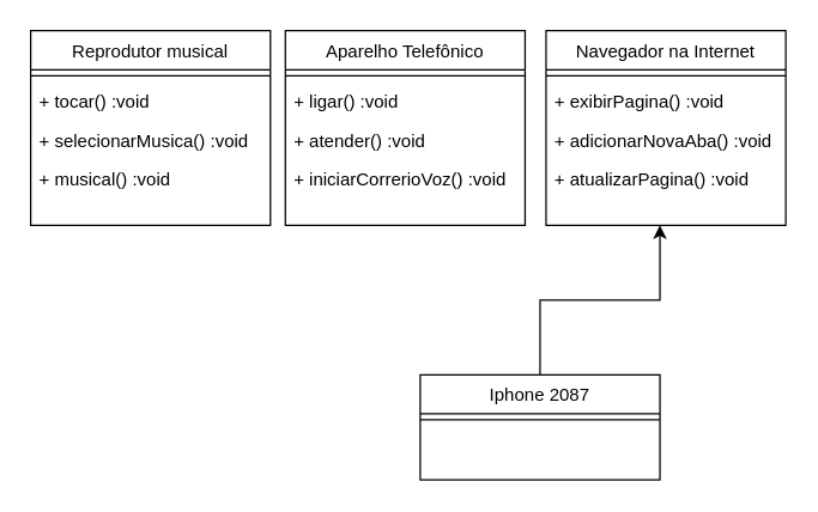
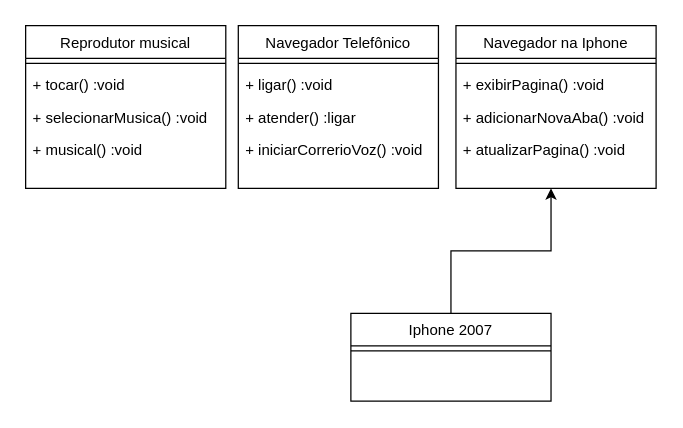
  <mxCell id="0" />
  <mxCell id="1" parent="0" />
  <mxCell id="2" style="edgeStyle=orthogonalEdgeStyle;rounded=0;orthogonalLoop=1;jettySize=auto;html=1;" edge="1" parent="1" source="3"><mxGeometry relative="1" as="geometry"><mxPoint x="440" y="150" as="targetPoint" /><Array as="points"><mxPoint x="360" y="200" /><mxPoint x="440" y="200" /></Array></mxGeometry></mxCell>
- <mxCell id="3" value="Iphone 2087" style="swimlane;fontStyle=0;align=center;verticalAlign=top;childLayout=stackLayout;horizontal=1;startSize=26;horizontalStack=0;resizeParent=1;resizeLast=0;collapsible=1;marginBottom=0;rounded=0;shadow=0;strokeWidth=1;" vertex="1" parent="1"><mxGeometry x="280" y="250" width="160" height="70" as="geometry"><mxRectangle x="340" y="380" width="170" height="26" as="alternateBounds" /></mxGeometry></mxCell>
+ <mxCell id="3" value="Iphone 2007" style="swimlane;fontStyle=0;align=center;verticalAlign=top;childLayout=stackLayout;horizontal=1;startSize=26;horizontalStack=0;resizeParent=1;resizeLast=0;collapsible=1;marginBottom=0;rounded=0;shadow=0;strokeWidth=1;" vertex="1" parent="1"><mxGeometry x="280" y="250" width="160" height="70" as="geometry"><mxRectangle x="340" y="380" width="170" height="26" as="alternateBounds" /></mxGeometry></mxCell>
  <mxCell id="4" value="" style="line;html=1;strokeWidth=1;align=left;verticalAlign=middle;spacingTop=-1;spacingLeft=3;spacingRight=3;rotatable=0;labelPosition=right;points=[];portConstraint=eastwest;" vertex="1" parent="3"><mxGeometry y="26" width="160" height="8" as="geometry" /></mxCell>
  <mxCell id="5" value="Reprodutor musical" style="swimlane;fontStyle=0;align=center;verticalAlign=top;childLayout=stackLayout;horizontal=1;startSize=26;horizontalStack=0;resizeParent=1;resizeLast=0;collapsible=1;marginBottom=0;rounded=0;shadow=0;strokeWidth=1;" vertex="1" parent="1"><mxGeometry x="20" y="20" width="160" height="130" as="geometry"><mxRectangle x="70" y="120" width="170" height="26" as="alternateBounds" /></mxGeometry></mxCell>
  <mxCell id="6" value="" style="line;html=1;strokeWidth=1;align=left;verticalAlign=middle;spacingTop=-1;spacingLeft=3;spacingRight=3;rotatable=0;labelPosition=right;points=[];portConstraint=eastwest;" vertex="1" parent="5"><mxGeometry y="26" width="160" height="8" as="geometry" /></mxCell>
  <mxCell id="7" value="+ tocar() :void" style="text;align=left;verticalAlign=top;spacingLeft=4;spacingRight=4;overflow=hidden;rotatable=0;points=[[0,0.5],[1,0.5]];portConstraint=eastwest;" vertex="1" parent="5"><mxGeometry y="34" width="160" height="26" as="geometry" /></mxCell>
  <mxCell id="8" value="+ selecionarMusica() :void" style="text;align=left;verticalAlign=top;spacingLeft=4;spacingRight=4;overflow=hidden;rotatable=0;points=[[0,0.5],[1,0.5]];portConstraint=eastwest;" vertex="1" parent="5"><mxGeometry y="60" width="160" height="26" as="geometry" /></mxCell>
  <mxCell id="9" value="+ musical() :void" style="text;align=left;verticalAlign=top;spacingLeft=4;spacingRight=4;overflow=hidden;rotatable=0;points=[[0,0.5],[1,0.5]];portConstraint=eastwest;" vertex="1" parent="5"><mxGeometry y="86" width="160" height="26" as="geometry" /></mxCell>
- <mxCell id="10" value="Aparelho Telefônico" style="swimlane;fontStyle=0;align=center;verticalAlign=top;childLayout=stackLayout;horizontal=1;startSize=26;horizontalStack=0;resizeParent=1;resizeLast=0;collapsible=1;marginBottom=0;rounded=0;shadow=0;strokeWidth=1;" vertex="1" parent="1"><mxGeometry x="190" y="20" width="160" height="130" as="geometry"><mxRectangle x="70" y="120" width="170" height="26" as="alternateBounds" /></mxGeometry></mxCell>
+ <mxCell id="10" value="Navegador Telefônico" style="swimlane;fontStyle=0;align=center;verticalAlign=top;childLayout=stackLayout;horizontal=1;startSize=26;horizontalStack=0;resizeParent=1;resizeLast=0;collapsible=1;marginBottom=0;rounded=0;shadow=0;strokeWidth=1;" vertex="1" parent="1"><mxGeometry x="190" y="20" width="160" height="130" as="geometry"><mxRectangle x="70" y="120" width="170" height="26" as="alternateBounds" /></mxGeometry></mxCell>
  <mxCell id="11" value="" style="line;html=1;strokeWidth=1;align=left;verticalAlign=middle;spacingTop=-1;spacingLeft=3;spacingRight=3;rotatable=0;labelPosition=right;points=[];portConstraint=eastwest;" vertex="1" parent="10"><mxGeometry y="26" width="160" height="8" as="geometry" /></mxCell>
  <mxCell id="12" value="+ ligar() :void" style="text;align=left;verticalAlign=top;spacingLeft=4;spacingRight=4;overflow=hidden;rotatable=0;points=[[0,0.5],[1,0.5]];portConstraint=eastwest;" vertex="1" parent="10"><mxGeometry y="34" width="160" height="26" as="geometry" /></mxCell>
- <mxCell id="13" value="+ atender() :void" style="text;align=left;verticalAlign=top;spacingLeft=4;spacingRight=4;overflow=hidden;rotatable=0;points=[[0,0.5],[1,0.5]];portConstraint=eastwest;" vertex="1" parent="10"><mxGeometry y="60" width="160" height="26" as="geometry" /></mxCell>
+ <mxCell id="13" value="+ atender() :ligar" style="text;align=left;verticalAlign=top;spacingLeft=4;spacingRight=4;overflow=hidden;rotatable=0;points=[[0,0.5],[1,0.5]];portConstraint=eastwest;" vertex="1" parent="10"><mxGeometry y="60" width="160" height="26" as="geometry" /></mxCell>
  <mxCell id="14" value="+ iniciarCorrerioVoz() :void" style="text;align=left;verticalAlign=top;spacingLeft=4;spacingRight=4;overflow=hidden;rotatable=0;points=[[0,0.5],[1,0.5]];portConstraint=eastwest;" vertex="1" parent="10"><mxGeometry y="86" width="160" height="26" as="geometry" /></mxCell>
- <mxCell id="15" value="Navegador na Internet" style="swimlane;fontStyle=0;align=center;verticalAlign=top;childLayout=stackLayout;horizontal=1;startSize=26;horizontalStack=0;resizeParent=1;resizeLast=0;collapsible=1;marginBottom=0;rounded=0;shadow=0;strokeWidth=1;" vertex="1" parent="1"><mxGeometry x="364" y="20" width="160" height="130" as="geometry"><mxRectangle x="70" y="120" width="170" height="26" as="alternateBounds" /></mxGeometry></mxCell>
+ <mxCell id="15" value="Navegador na Iphone" style="swimlane;fontStyle=0;align=center;verticalAlign=top;childLayout=stackLayout;horizontal=1;startSize=26;horizontalStack=0;resizeParent=1;resizeLast=0;collapsible=1;marginBottom=0;rounded=0;shadow=0;strokeWidth=1;" vertex="1" parent="1"><mxGeometry x="364" y="20" width="160" height="130" as="geometry"><mxRectangle x="70" y="120" width="170" height="26" as="alternateBounds" /></mxGeometry></mxCell>
  <mxCell id="16" value="" style="line;html=1;strokeWidth=1;align=left;verticalAlign=middle;spacingTop=-1;spacingLeft=3;spacingRight=3;rotatable=0;labelPosition=right;points=[];portConstraint=eastwest;" vertex="1" parent="15"><mxGeometry y="26" width="160" height="8" as="geometry" /></mxCell>
  <mxCell id="17" value="+ exibirPagina() :void" style="text;align=left;verticalAlign=top;spacingLeft=4;spacingRight=4;overflow=hidden;rotatable=0;points=[[0,0.5],[1,0.5]];portConstraint=eastwest;" vertex="1" parent="15"><mxGeometry y="34" width="160" height="26" as="geometry" /></mxCell>
  <mxCell id="18" value="+ adicionarNovaAba() :void" style="text;align=left;verticalAlign=top;spacingLeft=4;spacingRight=4;overflow=hidden;rotatable=0;points=[[0,0.5],[1,0.5]];portConstraint=eastwest;" vertex="1" parent="15"><mxGeometry y="60" width="160" height="26" as="geometry" /></mxCell>
  <mxCell id="19" value="+ atualizarPagina() :void" style="text;align=left;verticalAlign=top;spacingLeft=4;spacingRight=4;overflow=hidden;rotatable=0;points=[[0,0.5],[1,0.5]];portConstraint=eastwest;" vertex="1" parent="15"><mxGeometry y="86" width="160" height="26" as="geometry" /></mxCell>
